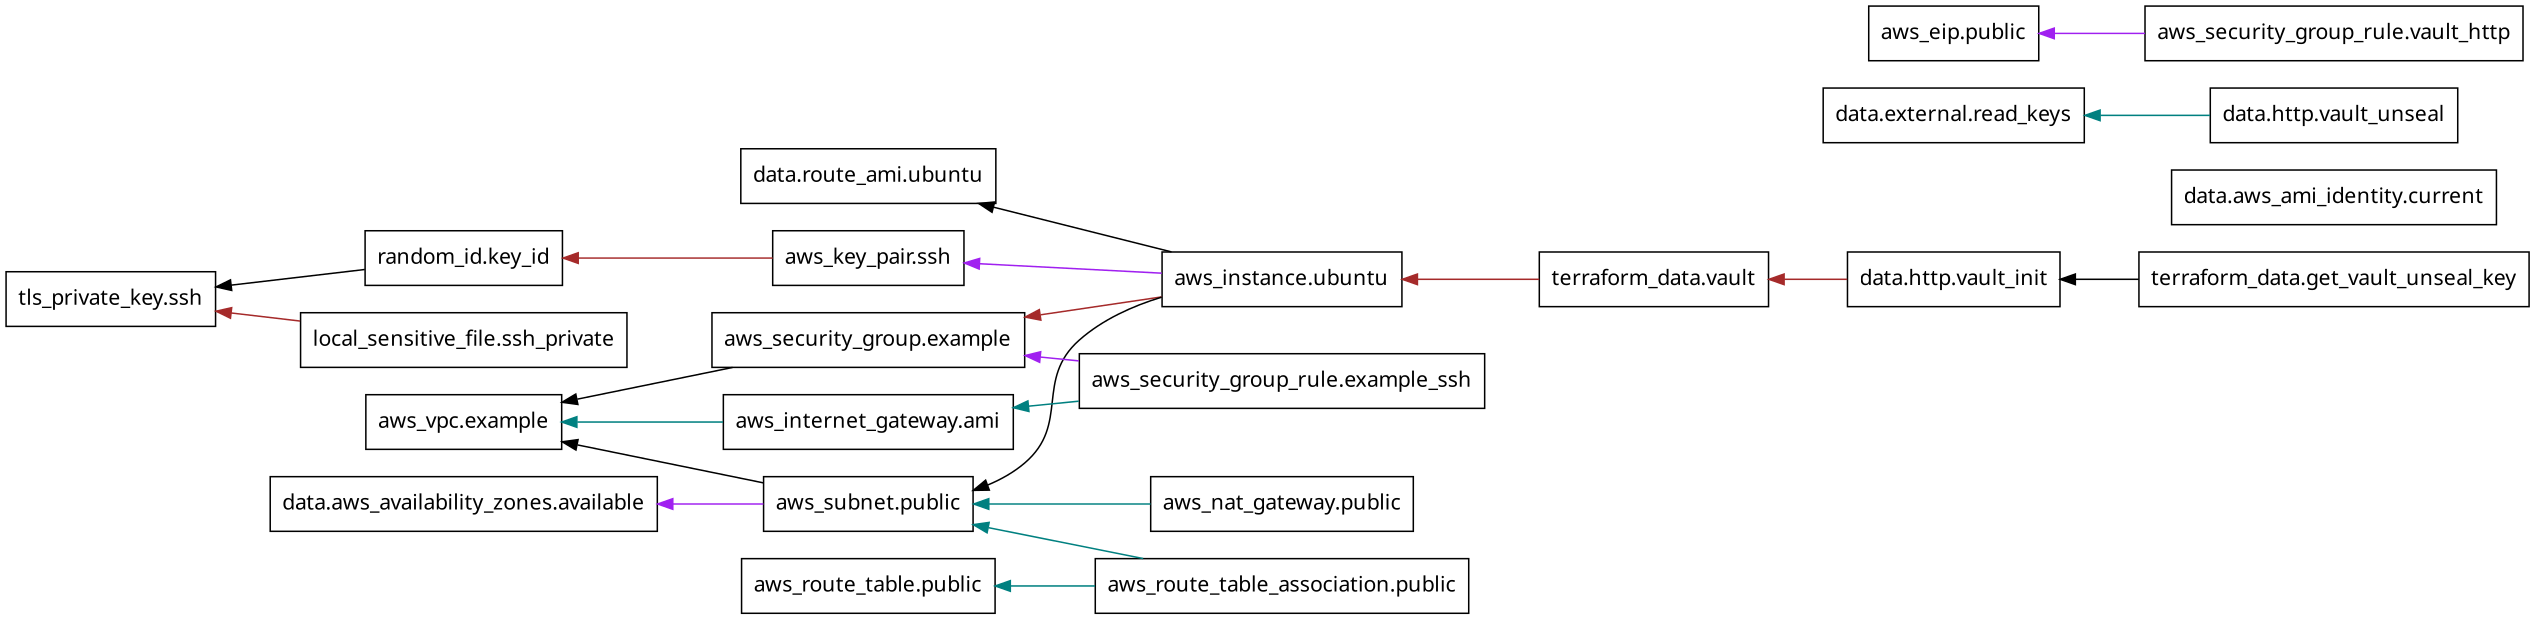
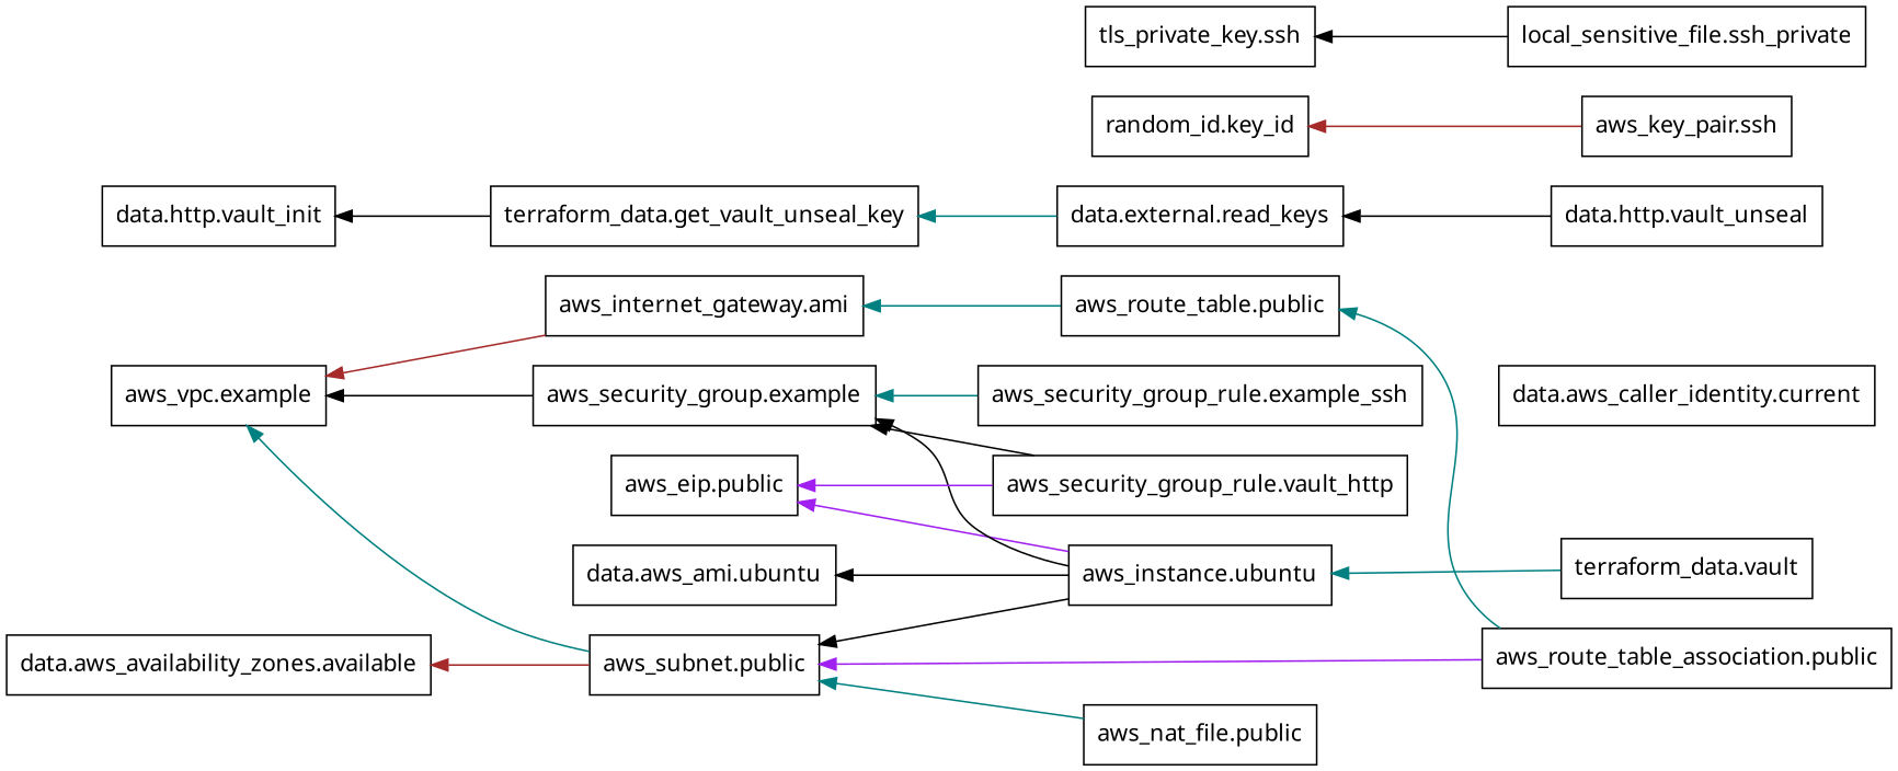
  digraph {
    rankdir=RL
    node [fontname="sans-serif" shape=rect]
    edge [color=black]
-   n1 [label="data.route_ami.ubuntu"]
+   n1 [label="data.aws_ami.ubuntu"]
    n2 [label="data.aws_availability_zones.available"]
-   n3 [label="data.aws_ami_identity.current"]
+   n3 [label="data.aws_caller_identity.current"]
    n4 [label="data.external.read_keys"]
    n5 [label="terraform_data.get_vault_unseal_key"]
    n6 [label="data.http.vault_init"]
    n7 [label="terraform_data.vault"]
    n8 [label="aws_instance.ubuntu"]
    n9 [label="data.http.vault_unseal"]
    n10 [label="aws_eip.public"]
    n11 [label="aws_key_pair.ssh"]
    n12 [label="aws_security_group.example"]
    n13 [label="aws_subnet.public"]
    n14 [label="random_id.key_id"]
    n15 [label="aws_vpc.example"]
    n16 [label="aws_internet_gateway.ami"]
    n17 [label="tls_private_key.ssh"]
-   n18 [label="aws_nat_gateway.public"]
+   n18 [label="aws_nat_file.public"]
    n19 [label="aws_route_table.public"]
    n20 [label="aws_route_table_association.public"]
    n21 [label="aws_security_group_rule.example_ssh"]
    n22 [label="aws_security_group_rule.vault_http"]
    n23 [label="local_sensitive_file.ssh_private"]
+   n4 -> n5 [color=teal]
    n5 -> n6
-   n6 -> n7 [color=brown]
-   n7 -> n8 [color=brown]
+   n7 -> n8 [color=teal]
    n8 -> n1
-   n8 -> n11 [color=purple]
-   n8 -> n12 [color=brown]
+   n8 -> n10 [color=purple]
+   n8 -> n12
    n8 -> n13
-   n9 -> n4 [color=teal]
+   n9 -> n4
    n11 -> n14 [color=brown]
    n12 -> n15
-   n13 -> n2 [color=purple]
-   n13 -> n15
-   n14 -> n17
-   n16 -> n15 [color=teal]
+   n13 -> n2 [color=brown]
+   n13 -> n15 [color=teal]
+   n16 -> n15 [color=brown]
    n18 -> n13 [color=teal]
-   n21 -> n16 [color=teal]
-   n20 -> n13 [color=teal]
+   n19 -> n16 [color=teal]
+   n20 -> n13 [color=purple]
    n20 -> n19 [color=teal]
-   n21 -> n12 [color=purple]
+   n21 -> n12 [color=teal]
    n22 -> n10 [color=purple]
-   n23 -> n17 [color=brown]
+   n22 -> n12
+   n23 -> n17
  }
